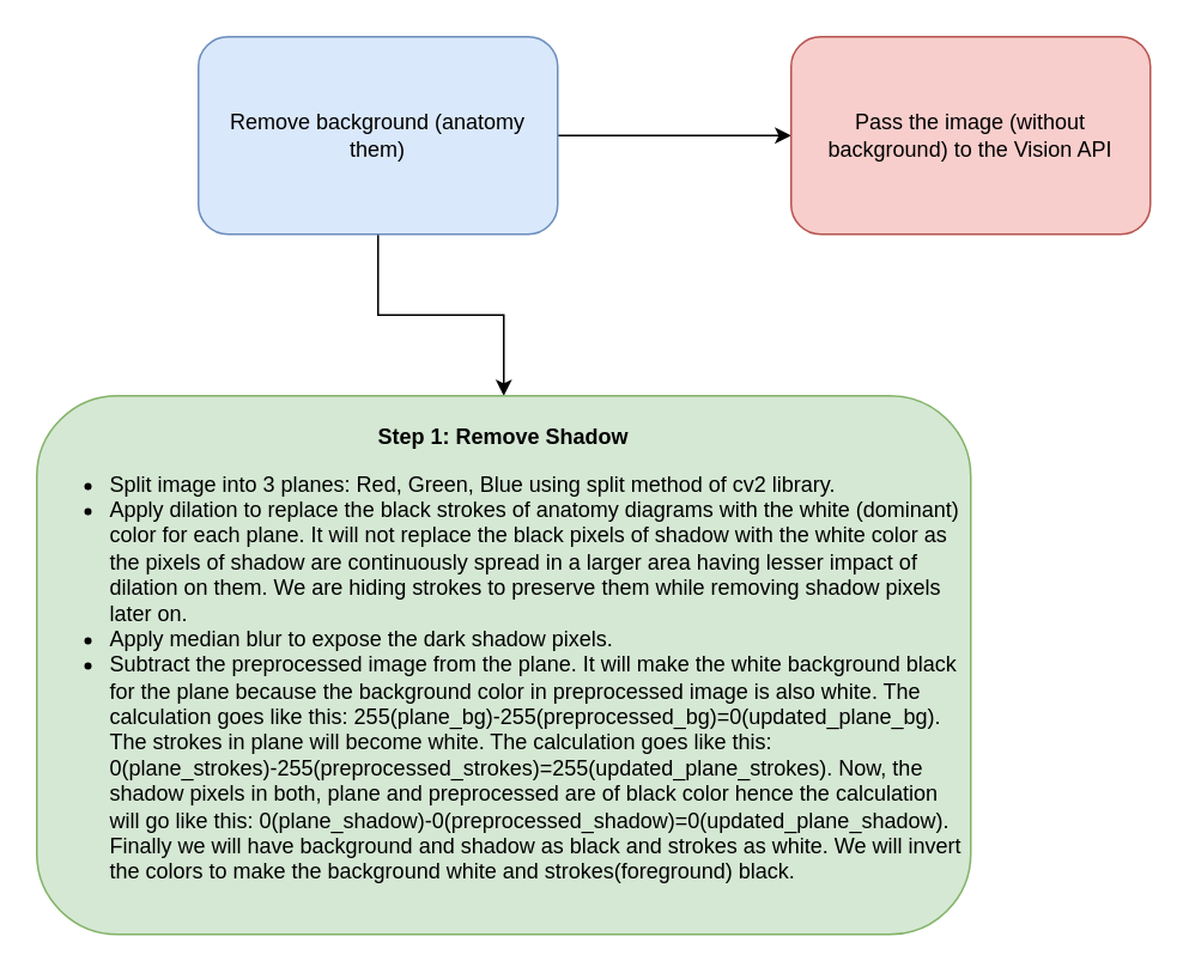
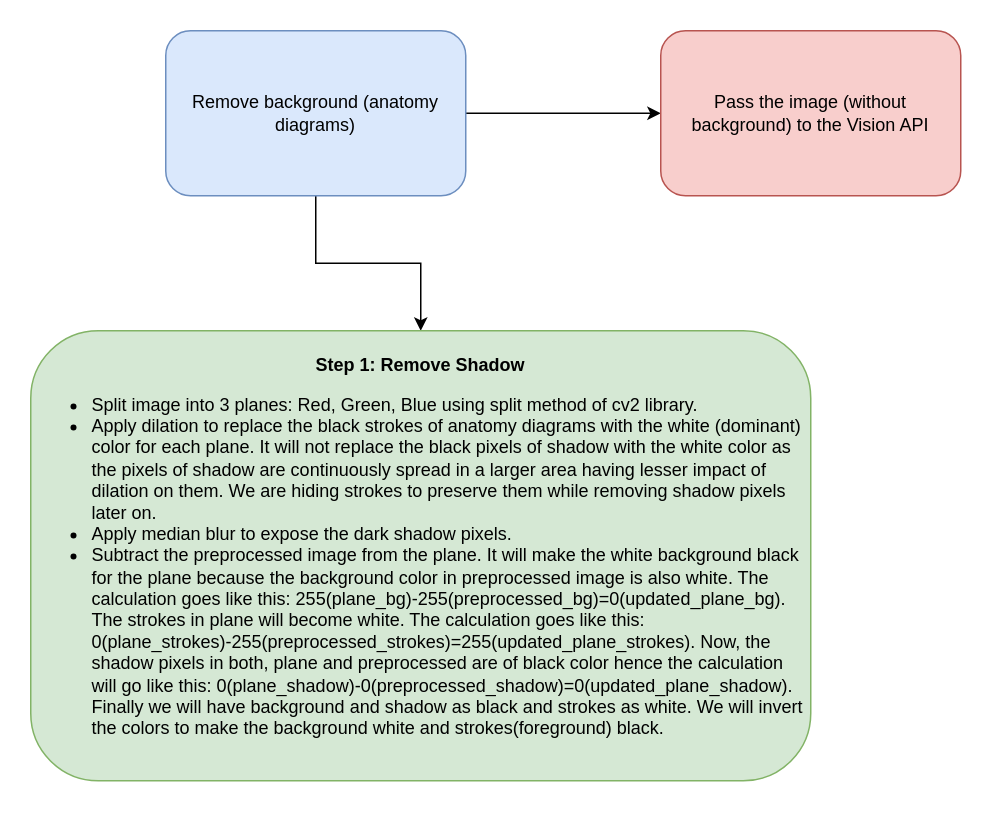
  <mxCell id="0" />
  <mxCell id="1" parent="0" />
  <mxCell id="2" value="" style="edgeStyle=orthogonalEdgeStyle;rounded=0;orthogonalLoop=1;jettySize=auto;html=1;" edge="1" parent="1" source="4" target="5"><mxGeometry relative="1" as="geometry" /></mxCell>
  <mxCell id="3" value="" style="edgeStyle=orthogonalEdgeStyle;rounded=0;orthogonalLoop=1;jettySize=auto;html=1;" edge="1" parent="1" source="4" target="6"><mxGeometry relative="1" as="geometry" /></mxCell>
- <mxCell id="4" value="Remove background (anatomy them)" style="rounded=1;whiteSpace=wrap;html=1;fillColor=#dae8fc;strokeColor=#6c8ebf;" vertex="1" parent="1"><mxGeometry x="110" y="20" width="200" height="110" as="geometry" /></mxCell>
+ <mxCell id="4" value="Remove background (anatomy diagrams)" style="rounded=1;whiteSpace=wrap;html=1;fillColor=#dae8fc;strokeColor=#6c8ebf;" vertex="1" parent="1"><mxGeometry x="110" y="20" width="200" height="110" as="geometry" /></mxCell>
  <mxCell id="5" value="Pass the image (without background) to the Vision API" style="whiteSpace=wrap;html=1;rounded=1;fillColor=#f8cecc;strokeColor=#b85450;" vertex="1" parent="1"><mxGeometry x="440" y="20" width="200" height="110" as="geometry" /></mxCell>
  <mxCell id="6" value="&lt;b&gt;Step 1: Remove Shadow&lt;/b&gt;&lt;br&gt;&lt;ul&gt;&lt;li style=&quot;text-align: left;&quot;&gt;Split image into 3 planes: Red, Green, Blue using split method of cv2 library.&lt;/li&gt;&lt;li style=&quot;text-align: left;&quot;&gt;Apply dilation to replace the black strokes of anatomy diagrams with the white (dominant) color for each plane. It will not replace the black pixels of shadow with the white color as the pixels of shadow are continuously spread in a larger area having lesser impact of dilation on them. We are hiding strokes to preserve them while removing shadow pixels later on.&lt;/li&gt;&lt;li style=&quot;text-align: left;&quot;&gt;Apply median blur to expose the dark shadow pixels.&lt;/li&gt;&lt;li style=&quot;text-align: left;&quot;&gt;Subtract the preprocessed image from the plane. It will make the white background black for the plane because the background color in preprocessed image is also white. The calculation goes like this: 255(plane_bg)-255(preprocessed_bg)=0(updated_plane_bg). The strokes in plane will become white. The calculation goes like this: 0(plane_strokes)-255(preprocessed_strokes)=255(updated_plane_strokes). Now, the shadow pixels in both, plane and preprocessed are of black color hence the calculation will go like this: 0(plane_shadow)-0(preprocessed_shadow)=0(updated_plane_shadow). Finally we will have background and shadow as black and strokes as white. We will invert the colors to make the background white and strokes(foreground) black.&lt;/li&gt;&lt;/ul&gt;" style="whiteSpace=wrap;html=1;fillColor=#d5e8d4;strokeColor=#82b366;rounded=1;" vertex="1" parent="1"><mxGeometry x="20" y="220" width="520" height="300" as="geometry" /></mxCell>
